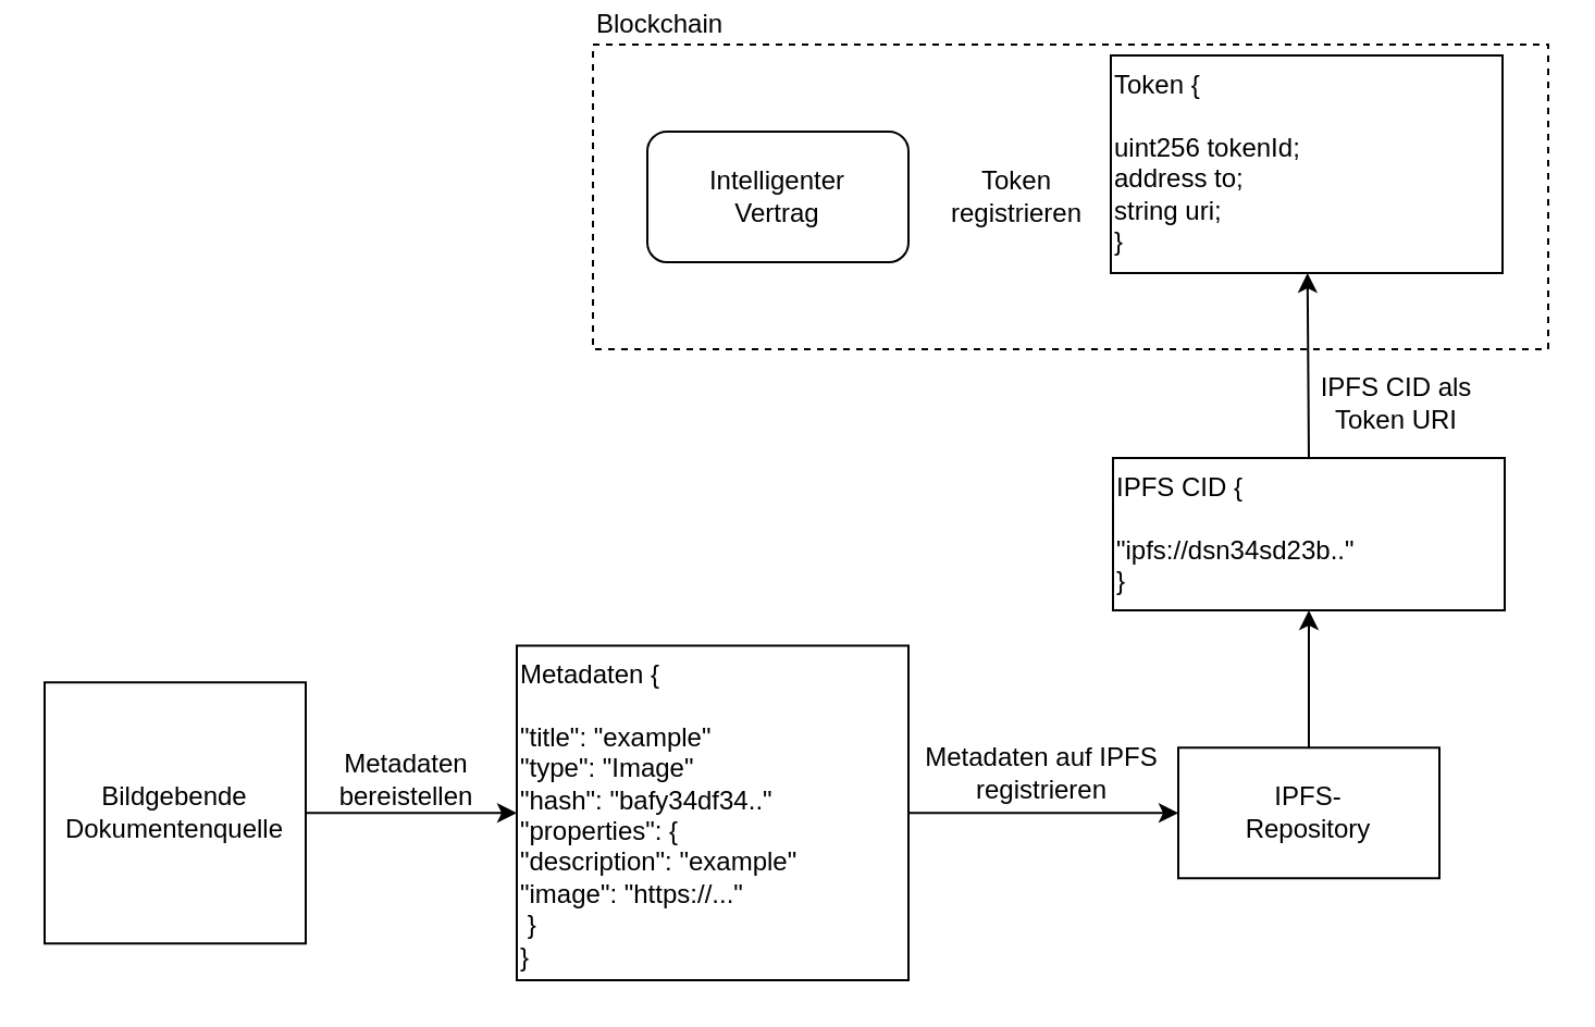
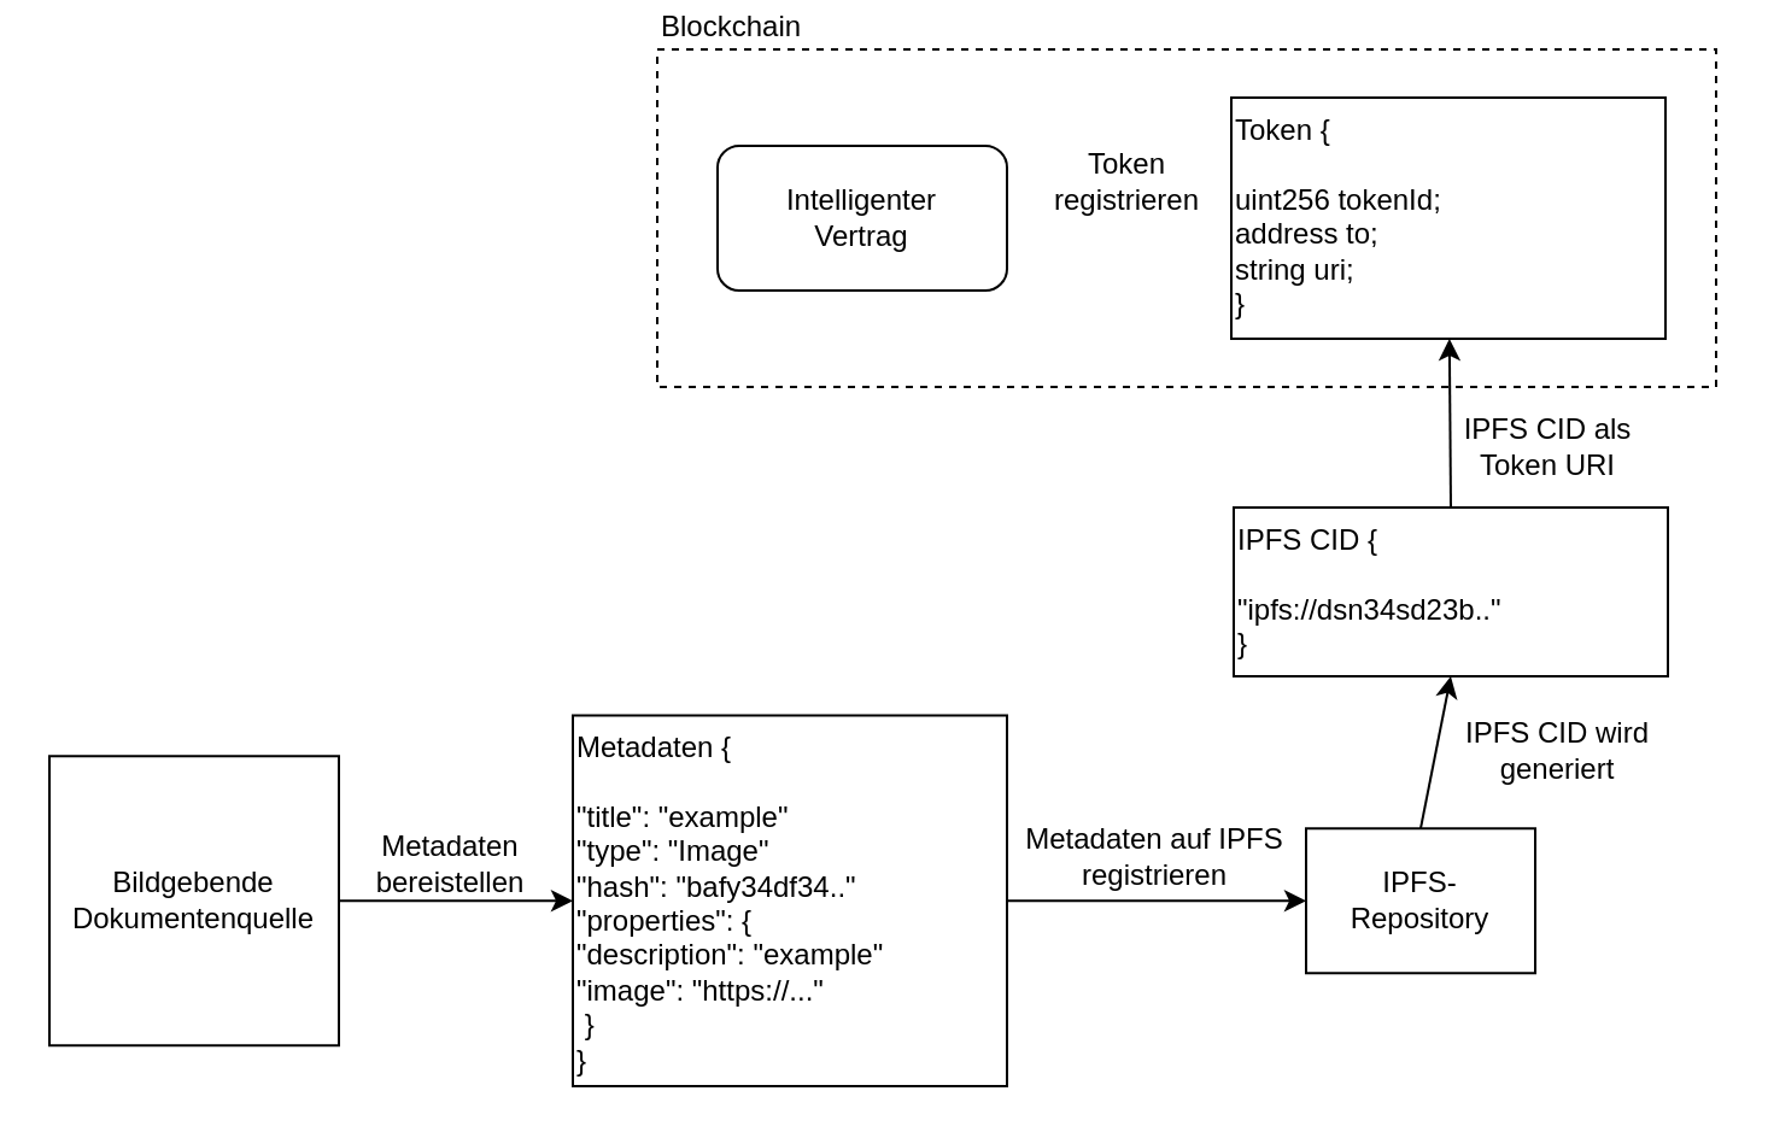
  <mxCell id="0" />
  <mxCell id="1" parent="0" />
  <mxCell id="2" value="Blockchain" style="rounded=0;whiteSpace=wrap;html=1;fillColor=none;dashed=1;verticalAlign=bottom;labelPosition=center;verticalLabelPosition=top;align=left;" parent="1" vertex="1"><mxGeometry x="272" y="20" width="439" height="140" as="geometry" /></mxCell>
  <mxCell id="3" value="Intelligenter&lt;br&gt;Vertrag" style="whiteSpace=wrap;html=1;fillColor=none;rounded=1;" parent="1" vertex="1"><mxGeometry x="297" y="60" width="120" height="60" as="geometry" /></mxCell>
  <mxCell id="4" style="edgeStyle=none;html=1;exitX=0.5;exitY=0;exitDx=0;exitDy=0;entryX=0.5;entryY=1;entryDx=0;entryDy=0;" parent="1" source="5" target="16" edge="1"><mxGeometry relative="1" as="geometry" /></mxCell>
- <mxCell id="5" value="IPFS-&lt;br&gt;Repository" style="rounded=0;whiteSpace=wrap;html=1;fillColor=none;" parent="1" vertex="1"><mxGeometry x="541" y="343.13" width="120" height="60" as="geometry" /></mxCell>
+ <mxCell id="5" value="IPFS-&lt;br&gt;Repository" style="rounded=0;whiteSpace=wrap;html=1;fillColor=none;" parent="1" vertex="1"><mxGeometry x="541" y="343.13" width="95" height="60" as="geometry" /></mxCell>
  <mxCell id="6" value="" style="edgeStyle=none;html=1;" edge="1" parent="1" source="7" target="11"><mxGeometry relative="1" as="geometry" /></mxCell>
  <mxCell id="7" value="Bildgebende Dokumentenquelle" style="rounded=0;whiteSpace=wrap;html=1;fillColor=none;points=[[0,0,0,0,0],[0,0.25,0,0,0],[0,0.5,0,0,0],[0,0.75,0,0,0],[0,1,0,0,0],[0.25,0,0,0,0],[0.25,1,0,0,0],[0.5,0,0,0,0],[0.5,1,0,0,0],[0.75,0,0,0,0],[0.75,1,0,0,0],[1,0,0,0,0],[1,0.25,0,0,0],[1,0.5,0,0,0],[1,0.7,0,0,0],[1,0.88,0,0,0]];" parent="1" vertex="1"><mxGeometry x="20" y="313.13" width="120" height="120" as="geometry" /></mxCell>
+ <mxCell id="8" value="IPFS CID wird generiert" style="text;html=1;strokeColor=none;fillColor=none;align=center;verticalAlign=middle;whiteSpace=wrap;rounded=0;" parent="1" vertex="1"><mxGeometry x="601" y="296.25" width="89" height="30" as="geometry" /></mxCell>
  <mxCell id="9" value="Metadaten auf IPFS registrieren" style="text;html=1;strokeColor=none;fillColor=none;align=center;verticalAlign=middle;whiteSpace=wrap;rounded=0;" parent="1" vertex="1"><mxGeometry x="422" y="340" width="112.5" height="30" as="geometry" /></mxCell>
  <mxCell id="10" style="edgeStyle=none;html=1;exitX=1;exitY=0.5;exitDx=0;exitDy=0;entryX=0;entryY=0.5;entryDx=0;entryDy=0;" parent="1" source="11" target="5" edge="1"><mxGeometry relative="1" as="geometry" /></mxCell>
  <mxCell id="11" value="Metadaten {&lt;br&gt;&lt;br&gt;&quot;title&quot;: &quot;example&quot;&lt;br&gt;&quot;type&quot;: &quot;Image&quot;&lt;br&gt;&quot;hash&quot;: &quot;bafy34df34..&quot;&lt;br&gt;&quot;properties&quot;: {&lt;br&gt;&quot;description&quot;: &quot;example&quot;&lt;br&gt;&quot;image&quot;: &quot;https://...&quot;&lt;br&gt;&lt;span style=&quot;white-space: pre;&quot;&gt; &lt;/span&gt;}&lt;br&gt;}" style="rounded=0;whiteSpace=wrap;html=1;fillColor=none;align=left;labelPosition=center;verticalLabelPosition=middle;verticalAlign=top;" parent="1" vertex="1"><mxGeometry x="237" y="296.25" width="180" height="153.75" as="geometry" /></mxCell>
  <mxCell id="12" value="Metadaten&lt;br&gt;bereistellen" style="text;html=1;strokeColor=none;fillColor=none;align=center;verticalAlign=middle;whiteSpace=wrap;rounded=0;" parent="1" vertex="1"><mxGeometry x="136" y="343.13" width="101" height="30" as="geometry" /></mxCell>
- <mxCell id="13" value="Token {&lt;br&gt;&lt;br&gt;uint256 tokenId;&lt;br&gt;address to;&lt;br&gt;string uri;&lt;br&gt;}" style="rounded=0;whiteSpace=wrap;html=1;fillColor=none;align=left;labelPosition=center;verticalLabelPosition=middle;verticalAlign=top;" parent="1" vertex="1"><mxGeometry x="510" y="25" width="180" height="100" as="geometry" /></mxCell>
- <mxCell id="14" value="Token registrieren" style="text;html=1;strokeColor=none;fillColor=none;align=center;verticalAlign=middle;whiteSpace=wrap;rounded=0;" parent="1" vertex="1"><mxGeometry x="432" y="75" width="70" height="30" as="geometry" /></mxCell>
+ <mxCell id="13" value="Token {&lt;br&gt;&lt;br&gt;uint256 tokenId;&lt;br&gt;address to;&lt;br&gt;string uri;&lt;br&gt;}" style="rounded=0;whiteSpace=wrap;html=1;fillColor=none;align=left;labelPosition=center;verticalLabelPosition=middle;verticalAlign=top;" parent="1" vertex="1"><mxGeometry x="510" y="40" width="180" height="100" as="geometry" /></mxCell>
+ <mxCell id="14" value="Token registrieren" style="text;html=1;strokeColor=none;fillColor=none;align=center;verticalAlign=middle;whiteSpace=wrap;rounded=0;" parent="1" vertex="1"><mxGeometry x="432" y="60" width="70" height="30" as="geometry" /></mxCell>
  <mxCell id="15" style="edgeStyle=none;html=1;exitX=0.5;exitY=0;exitDx=0;exitDy=0;" parent="1" source="16" target="13" edge="1"><mxGeometry relative="1" as="geometry" /></mxCell>
  <mxCell id="16" value="IPFS CID {&lt;br&gt;&lt;br&gt;&quot;ipfs://dsn34sd23b..&quot;&lt;br&gt;}" style="rounded=0;whiteSpace=wrap;html=1;fillColor=none;align=left;labelPosition=center;verticalLabelPosition=middle;verticalAlign=top;" parent="1" vertex="1"><mxGeometry x="511" y="210" width="180" height="70" as="geometry" /></mxCell>
  <mxCell id="17" value="IPFS CID als Token URI" style="text;html=1;strokeColor=none;fillColor=none;align=center;verticalAlign=middle;whiteSpace=wrap;rounded=0;" parent="1" vertex="1"><mxGeometry x="601" y="170" width="81" height="30" as="geometry" /></mxCell>
